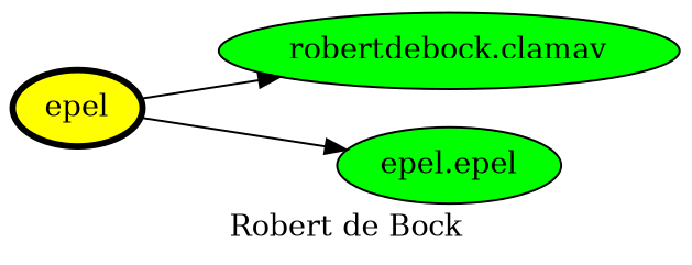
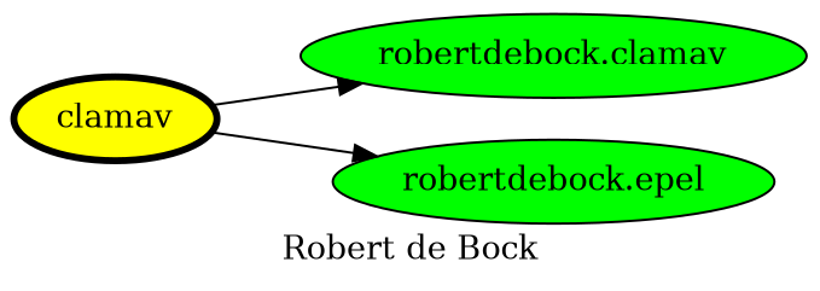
  digraph {
    label="Robert de Bock"
    rankdir=LR
    node [fillcolor=green style=filled]
-   clamav [fillcolor=yellow penwidth=3 label=epel]
+   clamav [fillcolor=yellow penwidth=3]
    n2 [label="robertdebock.clamav"]
-   "robertdebock.epel" [label="epel.epel"]
+   "robertdebock.epel"
    clamav -> n2
    clamav -> "robertdebock.epel"
  }
